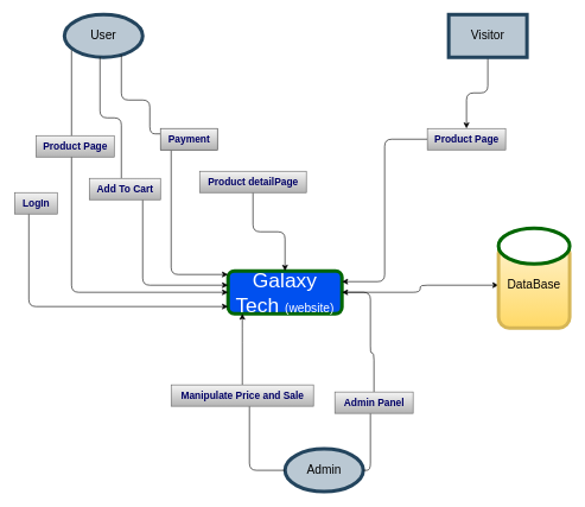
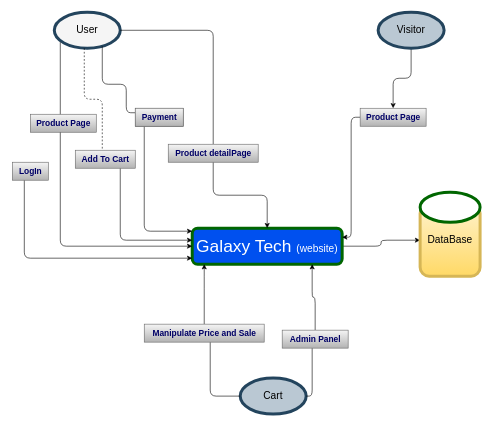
  <mxCell id="0" />
  <mxCell id="1" parent="0" />
  <mxCell id="2" style="edgeStyle=orthogonalEdgeStyle;html=1;strokeColor=#000000;fontSize=14;fontColor=#000066;" edge="1" parent="1" source="3" target="12"><mxGeometry relative="1" as="geometry" /></mxCell>
- <mxCell id="3" value="&lt;font style=&quot;&quot;&gt;&lt;font style=&quot;font-size: 29px;&quot;&gt;Galaxy Tech &lt;/font&gt;&lt;font style=&quot;font-size: 17px;&quot;&gt;(website)&lt;/font&gt;&lt;/font&gt;" style="whiteSpace=wrap;html=1;rounded=1;glass=0;shadow=0;fillColor=#0050ef;strokeColor=#006600;fontColor=#ffffff;gradientColor=none;strokeWidth=5;" vertex="1" parent="1"><mxGeometry x="320" y="380" width="160" height="60" as="geometry" /></mxCell>
+ <mxCell id="3" value="&lt;font style=&quot;&quot;&gt;&lt;font style=&quot;font-size: 29px;&quot;&gt;Galaxy Tech &lt;/font&gt;&lt;font style=&quot;font-size: 17px;&quot;&gt;(website)&lt;/font&gt;&lt;/font&gt;" style="whiteSpace=wrap;html=1;rounded=1;glass=0;shadow=0;fillColor=#0050ef;strokeColor=#006600;fontColor=#ffffff;gradientColor=none;strokeWidth=5;" vertex="1" parent="1"><mxGeometry x="320" y="380" width="250" height="60" as="geometry" /></mxCell>
  <mxCell id="4" style="edgeStyle=orthogonalEdgeStyle;html=1;fontSize=14;fontColor=#000000;strokeColor=#000000;startArrow=none;" edge="1" parent="1" source="14" target="3"><mxGeometry relative="1" as="geometry"><Array as="points"><mxPoint x="40" y="430" /></Array></mxGeometry></mxCell>
  <mxCell id="5" style="edgeStyle=orthogonalEdgeStyle;html=1;fontSize=14;fontColor=#000000;strokeColor=#000000;" edge="1" parent="1" source="8" target="3"><mxGeometry relative="1" as="geometry"><mxPoint x="80" y="420" as="targetPoint" /><Array as="points"><mxPoint x="100" y="410" /></Array></mxGeometry></mxCell>
  <mxCell id="6" style="edgeStyle=orthogonalEdgeStyle;html=1;strokeColor=#000000;fontSize=14;fontColor=#000066;startArrow=none;" edge="1" parent="1" source="17" target="3"><mxGeometry relative="1" as="geometry"><mxPoint x="300" y="390" as="targetPoint" /><Array as="points"><mxPoint x="200" y="400" /></Array></mxGeometry></mxCell>
  <mxCell id="7" style="edgeStyle=orthogonalEdgeStyle;html=1;strokeColor=#000000;fontSize=14;fontColor=#000066;startArrow=none;" edge="1" parent="1" source="24" target="3"><mxGeometry relative="1" as="geometry" /></mxCell>
- <mxCell id="8" value="&lt;font color=&quot;#000000&quot;&gt;User&lt;/font&gt;" style="ellipse;whiteSpace=wrap;html=1;rounded=1;shadow=0;glass=0;strokeColor=#23445d;strokeWidth=5;fontSize=17;fillColor=#bac8d3;" vertex="1" parent="1"><mxGeometry x="90" y="20" width="110" height="60" as="geometry" /></mxCell>
+ <mxCell id="8" value="&lt;font color=&quot;#000000&quot;&gt;User&lt;/font&gt;" style="ellipse;whiteSpace=wrap;html=1;rounded=1;shadow=0;glass=0;strokeColor=#23445d;strokeWidth=5;fontSize=17;fillColor=#f5f5f5;" vertex="1" parent="1"><mxGeometry x="90" y="20" width="110" height="60" as="geometry" /></mxCell>
  <mxCell id="9" style="edgeStyle=orthogonalEdgeStyle;html=1;strokeColor=#000000;fontSize=14;fontColor=#000066;" edge="1" parent="1" source="10" target="22"><mxGeometry relative="1" as="geometry"><mxPoint x="605" y="160" as="targetPoint" /></mxGeometry></mxCell>
- <mxCell id="10" value="&lt;font color=&quot;#000000&quot;&gt;Visitor&lt;/font&gt;" style="whiteSpace=wrap;html=1;shadow=0;glass=0;strokeColor=#23445d;strokeWidth=5;fontSize=17;fillColor=#bac8d3;rounded=0;" vertex="1" parent="1"><mxGeometry x="630" y="20" width="110" height="60" as="geometry" /></mxCell>
+ <mxCell id="10" value="&lt;font color=&quot;#000000&quot;&gt;Visitor&lt;/font&gt;" style="ellipse;whiteSpace=wrap;html=1;rounded=1;shadow=0;glass=0;strokeColor=#23445d;strokeWidth=5;fontSize=17;fillColor=#bac8d3;" vertex="1" parent="1"><mxGeometry x="630" y="20" width="110" height="60" as="geometry" /></mxCell>
  <mxCell id="11" value="" style="group" vertex="1" connectable="0" parent="1"><mxGeometry x="700" y="320" width="100" height="140" as="geometry" /></mxCell>
  <mxCell id="12" value="&lt;font color=&quot;#000000&quot;&gt;DataBase&lt;/font&gt;" style="whiteSpace=wrap;html=1;rounded=1;shadow=0;glass=0;strokeColor=#d6b656;strokeWidth=5;fontSize=17;gradientColor=#ffd966;fillColor=#fff2cc;" vertex="1" parent="11"><mxGeometry y="20" width="100" height="120" as="geometry" /></mxCell>
  <mxCell id="13" value="" style="ellipse;whiteSpace=wrap;html=1;rounded=1;shadow=0;glass=0;strokeColor=#006600;strokeWidth=5;fontSize=17;fontColor=#000000;gradientColor=none;" vertex="1" parent="11"><mxGeometry width="100" height="50" as="geometry" /></mxCell>
  <mxCell id="14" value="&lt;font color=&quot;#000066&quot;&gt;&lt;b&gt;LogIn&lt;/b&gt;&lt;/font&gt;" style="text;html=1;align=center;verticalAlign=middle;resizable=0;points=[];autosize=1;strokeColor=#666666;fillColor=#f5f5f5;fontSize=14;rotation=0;gradientColor=#b3b3b3;" vertex="1" parent="1"><mxGeometry x="20" y="270" width="60" height="30" as="geometry" /></mxCell>
  <mxCell id="15" value="&lt;font color=&quot;#000066&quot;&gt;&lt;b&gt;Product Page&lt;/b&gt;&lt;/font&gt;" style="text;html=1;align=center;verticalAlign=middle;resizable=0;points=[];autosize=1;strokeColor=#666666;fillColor=#f5f5f5;fontSize=14;rotation=0;gradientColor=#b3b3b3;" vertex="1" parent="1"><mxGeometry x="50" y="190" width="110" height="30" as="geometry" /></mxCell>
- <mxCell id="16" value="" style="edgeStyle=orthogonalEdgeStyle;html=1;strokeColor=#000000;fontSize=14;fontColor=#000066;endArrow=none;" edge="1" parent="1" source="8" target="17"><mxGeometry relative="1" as="geometry"><mxPoint x="300" y="390" as="targetPoint" /><mxPoint x="149.757" y="79.888" as="sourcePoint" /><Array as="points"><mxPoint x="140" y="165" /><mxPoint x="170" y="165" /></Array></mxGeometry></mxCell>
+ <mxCell id="16" value="" style="edgeStyle=orthogonalEdgeStyle;html=1;strokeColor=#000000;fontSize=14;fontColor=#000066;endArrow=none;dashed=1;" edge="1" parent="1" source="8" target="17"><mxGeometry relative="1" as="geometry"><mxPoint x="300" y="390" as="targetPoint" /><mxPoint x="149.757" y="79.888" as="sourcePoint" /><Array as="points"><mxPoint x="140" y="165" /><mxPoint x="170" y="165" /></Array></mxGeometry></mxCell>
  <mxCell id="17" value="&lt;font color=&quot;#000066&quot;&gt;&lt;b&gt;Add To Cart&lt;/b&gt;&lt;/font&gt;" style="text;html=1;align=center;verticalAlign=middle;resizable=0;points=[];autosize=1;strokeColor=#666666;fillColor=#f5f5f5;fontSize=14;rotation=0;gradientColor=#b3b3b3;" vertex="1" parent="1"><mxGeometry x="125" y="250" width="100" height="30" as="geometry" /></mxCell>
  <mxCell id="18" value="" style="edgeStyle=orthogonalEdgeStyle;html=1;strokeColor=#000000;fontSize=14;fontColor=#000066;entryX=0;entryY=0.25;entryDx=0;entryDy=0;endArrow=none;" edge="1" parent="1" source="8" target="20"><mxGeometry relative="1" as="geometry"><mxPoint x="310" y="385" as="targetPoint" /><mxPoint x="200" y="50.059" as="sourcePoint" /><Array as="points"><mxPoint x="170" y="140" /><mxPoint x="210" y="140" /><mxPoint x="210" y="187" /></Array></mxGeometry></mxCell>
  <mxCell id="19" style="edgeStyle=orthogonalEdgeStyle;html=1;strokeColor=#000000;fontSize=14;fontColor=#000066;" edge="1" parent="1" source="20" target="3"><mxGeometry relative="1" as="geometry"><Array as="points"><mxPoint x="240" y="385" /></Array></mxGeometry></mxCell>
  <mxCell id="20" value="&lt;font color=&quot;#000066&quot;&gt;&lt;b&gt;Payment&lt;/b&gt;&lt;/font&gt;" style="text;html=1;align=center;verticalAlign=middle;resizable=0;points=[];autosize=1;strokeColor=#666666;fillColor=#f5f5f5;fontSize=14;rotation=0;gradientColor=#b3b3b3;" vertex="1" parent="1"><mxGeometry x="225" y="180" width="80" height="30" as="geometry" /></mxCell>
  <mxCell id="21" style="edgeStyle=orthogonalEdgeStyle;html=1;entryX=1;entryY=0.25;entryDx=0;entryDy=0;strokeColor=#000000;fontSize=14;fontColor=#000066;" edge="1" parent="1" source="22" target="3"><mxGeometry relative="1" as="geometry" /></mxCell>
  <mxCell id="22" value="&lt;font color=&quot;#000066&quot;&gt;&lt;b&gt;Product Page&lt;/b&gt;&lt;/font&gt;" style="text;html=1;align=center;verticalAlign=middle;resizable=0;points=[];autosize=1;strokeColor=#666666;fillColor=#f5f5f5;fontSize=14;rotation=0;gradientColor=#b3b3b3;" vertex="1" parent="1"><mxGeometry x="600" y="180" width="110" height="30" as="geometry" /></mxCell>
+ <mxCell id="23" value="" style="edgeStyle=orthogonalEdgeStyle;html=1;strokeColor=#000000;fontSize=14;fontColor=#000066;endArrow=none;" edge="1" parent="1" source="8" target="24"><mxGeometry relative="1" as="geometry"><mxPoint x="200" y="50.059" as="sourcePoint" /><mxPoint x="445" y="380" as="targetPoint" /></mxGeometry></mxCell>
  <mxCell id="24" value="&lt;font color=&quot;#000066&quot;&gt;&lt;b&gt;Product detailPage&lt;br&gt;&lt;/b&gt;&lt;/font&gt;" style="text;html=1;align=center;verticalAlign=middle;resizable=0;points=[];autosize=1;strokeColor=#666666;fillColor=#f5f5f5;fontSize=14;rotation=0;gradientColor=#b3b3b3;" vertex="1" parent="1"><mxGeometry x="280" y="240" width="150" height="30" as="geometry" /></mxCell>
  <mxCell id="25" style="edgeStyle=orthogonalEdgeStyle;html=1;strokeColor=#000000;fontSize=14;fontColor=#000066;startArrow=none;" edge="1" parent="1" source="32" target="3"><mxGeometry relative="1" as="geometry"><Array as="points"><mxPoint x="525" y="495" /><mxPoint x="520" y="495" /></Array></mxGeometry></mxCell>
- <mxCell id="26" value="&lt;font color=&quot;#000000&quot;&gt;Admin&lt;/font&gt;" style="ellipse;whiteSpace=wrap;html=1;rounded=1;shadow=0;glass=0;strokeColor=#23445d;strokeWidth=5;fontSize=17;fillColor=#bac8d3;" vertex="1" parent="1"><mxGeometry x="400" y="630" width="110" height="60" as="geometry" /></mxCell>
+ <mxCell id="26" value="&lt;font color=&quot;#000000&quot;&gt;Cart&lt;/font&gt;" style="ellipse;whiteSpace=wrap;html=1;rounded=1;shadow=0;glass=0;strokeColor=#23445d;strokeWidth=5;fontSize=17;fillColor=#bac8d3;" vertex="1" parent="1"><mxGeometry x="400" y="630" width="110" height="60" as="geometry" /></mxCell>
  <mxCell id="27" value="&lt;font color=&quot;#000066&quot;&gt;&lt;b&gt;Payment&lt;/b&gt;&lt;/font&gt;" style="text;html=1;align=center;verticalAlign=middle;resizable=0;points=[];autosize=1;strokeColor=#666666;fillColor=#f5f5f5;fontSize=14;rotation=0;gradientColor=#b3b3b3;" vertex="1" parent="1"><mxGeometry x="225" y="180" width="80" height="30" as="geometry" /></mxCell>
  <mxCell id="28" value="" style="edgeStyle=orthogonalEdgeStyle;html=1;strokeColor=#000000;fontSize=14;fontColor=#000066;endArrow=none;" edge="1" parent="1" source="26" target="30"><mxGeometry relative="1" as="geometry"><mxPoint x="400" y="660.059" as="sourcePoint" /><mxPoint x="340" y="510" as="targetPoint" /><Array as="points"><mxPoint x="350" y="660" /></Array></mxGeometry></mxCell>
  <mxCell id="29" style="edgeStyle=orthogonalEdgeStyle;html=1;strokeColor=#000000;fontSize=14;fontColor=#000066;" edge="1" parent="1" source="30" target="3"><mxGeometry relative="1" as="geometry"><Array as="points"><mxPoint x="340" y="470" /><mxPoint x="340" y="470" /></Array></mxGeometry></mxCell>
  <mxCell id="30" value="&lt;font color=&quot;#000066&quot;&gt;&lt;b&gt;Manipulate Price and Sale&lt;br&gt;&lt;/b&gt;&lt;/font&gt;" style="text;html=1;align=center;verticalAlign=middle;resizable=0;points=[];autosize=1;strokeColor=#666666;fillColor=#f5f5f5;fontSize=14;rotation=0;gradientColor=#b3b3b3;" vertex="1" parent="1"><mxGeometry x="240" y="540" width="200" height="30" as="geometry" /></mxCell>
  <mxCell id="31" value="" style="edgeStyle=orthogonalEdgeStyle;html=1;strokeColor=#000000;fontSize=14;fontColor=#000066;endArrow=none;" edge="1" parent="1" source="26" target="32"><mxGeometry relative="1" as="geometry"><mxPoint x="455" y="630" as="sourcePoint" /><mxPoint x="520.059" y="440" as="targetPoint" /><Array as="points"><mxPoint x="520" y="660" /></Array></mxGeometry></mxCell>
  <mxCell id="32" value="&lt;font color=&quot;#000066&quot;&gt;&lt;b&gt;Admin Panel&lt;br&gt;&lt;/b&gt;&lt;/font&gt;" style="text;html=1;align=center;verticalAlign=middle;resizable=0;points=[];autosize=1;strokeColor=#666666;fillColor=#f5f5f5;fontSize=14;rotation=0;gradientColor=#b3b3b3;" vertex="1" parent="1"><mxGeometry x="470" y="550" width="110" height="30" as="geometry" /></mxCell>
